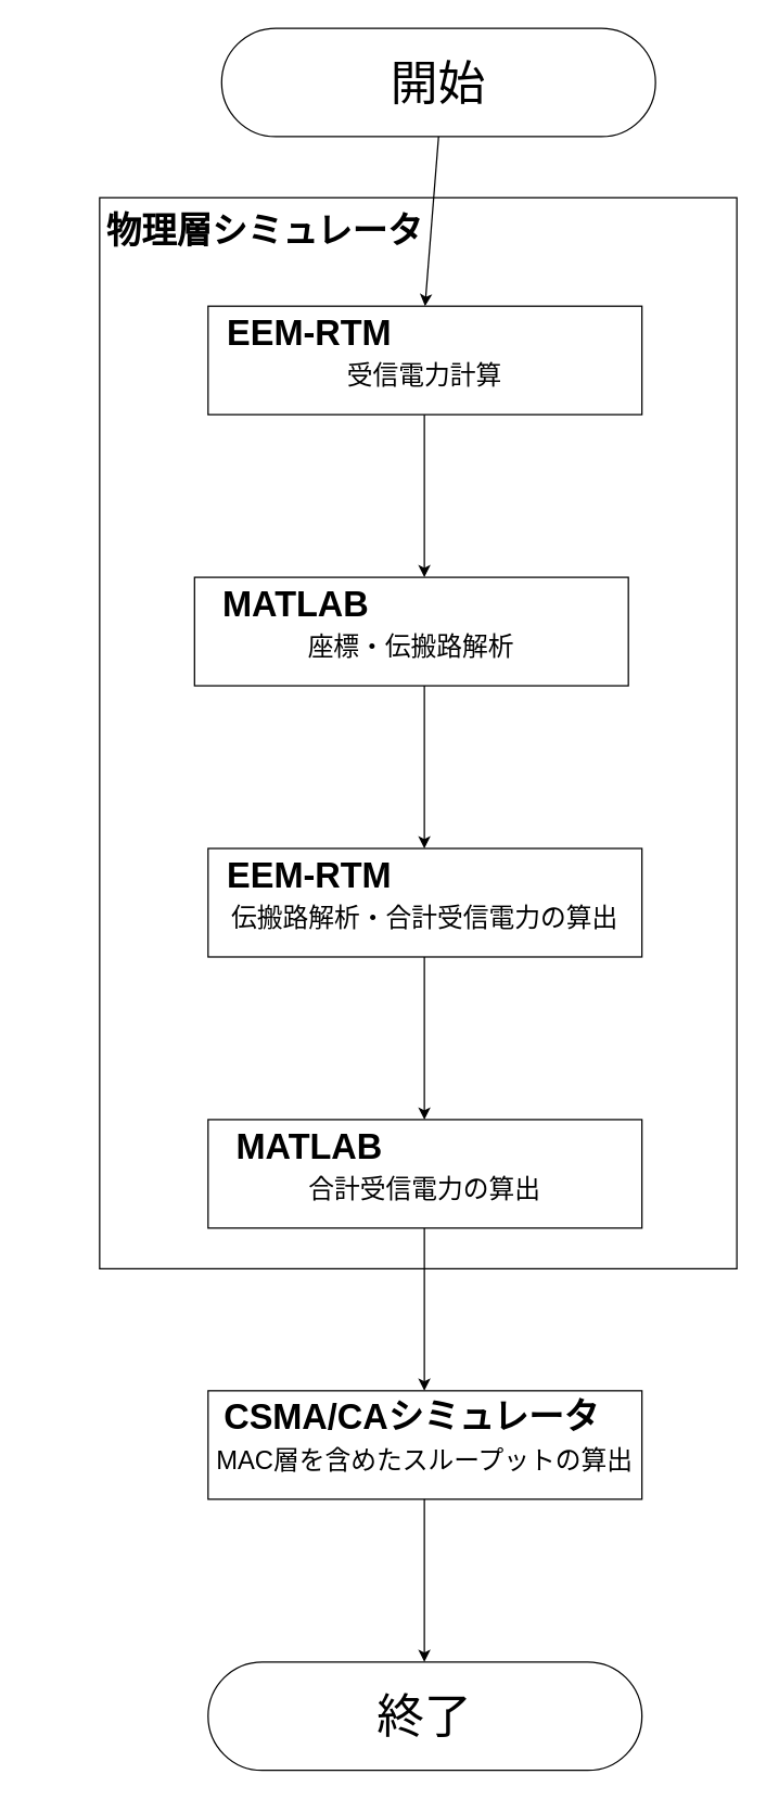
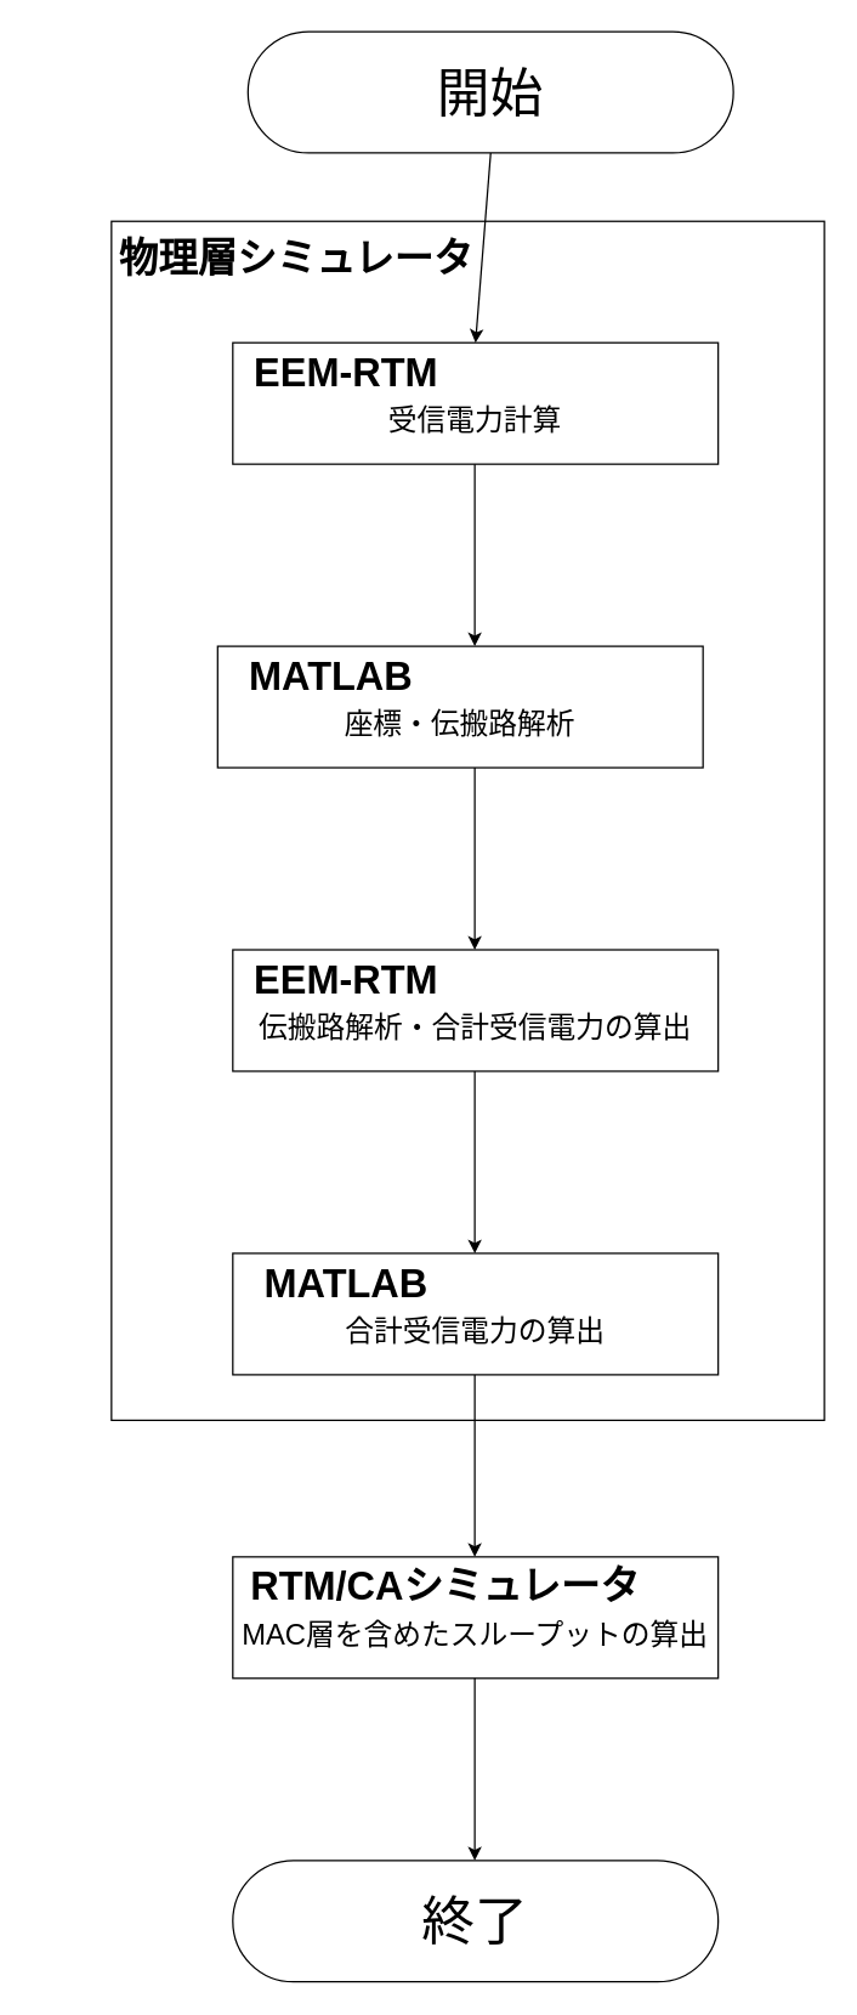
  <mxCell id="0" />
  <mxCell id="1" parent="0" />
  <mxCell id="2" value="" style="rounded=0;whiteSpace=wrap;html=1;fillColor=none;" vertex="1" parent="1"><mxGeometry x="73" y="145" width="470" height="790" as="geometry" /></mxCell>
  <mxCell id="3" value="&lt;font style=&quot;font-size: 35px;&quot;&gt;開始&lt;/font&gt;" style="html=1;dashed=0;whiteSpace=wrap;shape=mxgraph.dfd.start;fillColor=none;" vertex="1" parent="1"><mxGeometry x="163" y="20" width="320" height="80" as="geometry" /></mxCell>
  <mxCell id="4" value="&lt;span style=&quot;font-size: 35px;&quot;&gt;終了&lt;/span&gt;" style="html=1;dashed=0;whiteSpace=wrap;shape=mxgraph.dfd.start;fillColor=none;" vertex="1" parent="1"><mxGeometry x="153" y="1225" width="320" height="80" as="geometry" /></mxCell>
  <mxCell id="5" value="" style="endArrow=classic;html=1;rounded=0;exitX=0.5;exitY=0.5;exitDx=0;exitDy=40;exitPerimeter=0;" edge="1" parent="1" source="3"><mxGeometry width="50" height="50" relative="1" as="geometry"><mxPoint x="613" y="665" as="sourcePoint" /><mxPoint x="313" y="225" as="targetPoint" /></mxGeometry></mxCell>
  <mxCell id="6" value="&lt;div&gt;&lt;span style=&quot;background-color: transparent; color: light-dark(rgb(0, 0, 0), rgb(255, 255, 255));&quot;&gt;&lt;font style=&quot;font-size: 19px;&quot;&gt;&lt;br&gt;&lt;/font&gt;&lt;/span&gt;&lt;/div&gt;&lt;span style=&quot;background-color: transparent; color: light-dark(rgb(0, 0, 0), rgb(255, 255, 255));&quot;&gt;&lt;font style=&quot;font-size: 19px;&quot;&gt;受信電力計算&lt;/font&gt;&lt;/span&gt;" style="rounded=0;whiteSpace=wrap;html=1;fillColor=none;align=center;" vertex="1" parent="1"><mxGeometry x="153" y="225" width="320" height="80" as="geometry" /></mxCell>
  <mxCell id="7" value="&lt;b&gt;&lt;font style=&quot;font-size: 26px;&quot;&gt;EEM-RTM&lt;/font&gt;&lt;/b&gt;" style="text;html=1;align=center;verticalAlign=middle;whiteSpace=wrap;rounded=0;" vertex="1" parent="1"><mxGeometry x="153" y="225" width="150" height="40" as="geometry" /></mxCell>
  <mxCell id="8" value="" style="endArrow=classic;html=1;rounded=0;exitX=0.5;exitY=0.5;exitDx=0;exitDy=40;exitPerimeter=0;" edge="1" parent="1"><mxGeometry width="50" height="50" relative="1" as="geometry"><mxPoint x="312.52" y="305" as="sourcePoint" /><mxPoint x="312.52" y="425" as="targetPoint" /></mxGeometry></mxCell>
  <mxCell id="9" value="&lt;div&gt;&lt;span style=&quot;background-color: transparent; color: light-dark(rgb(0, 0, 0), rgb(255, 255, 255));&quot;&gt;&lt;font style=&quot;font-size: 19px;&quot;&gt;&lt;br&gt;&lt;/font&gt;&lt;/span&gt;&lt;/div&gt;&lt;span style=&quot;background-color: transparent; color: light-dark(rgb(0, 0, 0), rgb(255, 255, 255));&quot;&gt;&lt;font style=&quot;font-size: 19px;&quot;&gt;座標・伝搬路解析&lt;/font&gt;&lt;/span&gt;" style="rounded=0;whiteSpace=wrap;html=1;fillColor=none;align=center;" vertex="1" parent="1"><mxGeometry x="143" y="425" width="320" height="80" as="geometry" /></mxCell>
  <mxCell id="10" value="&lt;b&gt;&lt;font style=&quot;font-size: 26px;&quot;&gt;MATLAB&lt;/font&gt;&lt;/b&gt;" style="text;html=1;align=center;verticalAlign=middle;whiteSpace=wrap;rounded=0;" vertex="1" parent="1"><mxGeometry x="143" y="425" width="150" height="40" as="geometry" /></mxCell>
  <mxCell id="11" value="" style="endArrow=classic;html=1;rounded=0;exitX=0.5;exitY=0.5;exitDx=0;exitDy=40;exitPerimeter=0;" edge="1" parent="1"><mxGeometry width="50" height="50" relative="1" as="geometry"><mxPoint x="312.52" y="505" as="sourcePoint" /><mxPoint x="312.52" y="625" as="targetPoint" /></mxGeometry></mxCell>
  <mxCell id="12" value="&lt;div&gt;&lt;span style=&quot;background-color: transparent; color: light-dark(rgb(0, 0, 0), rgb(255, 255, 255));&quot;&gt;&lt;font style=&quot;font-size: 19px;&quot;&gt;&lt;br&gt;&lt;/font&gt;&lt;/span&gt;&lt;/div&gt;&lt;span style=&quot;background-color: transparent; color: light-dark(rgb(0, 0, 0), rgb(255, 255, 255));&quot;&gt;&lt;font style=&quot;font-size: 19px;&quot;&gt;伝搬路解析・合計受信電力の算出&lt;/font&gt;&lt;/span&gt;" style="rounded=0;whiteSpace=wrap;html=1;fillColor=none;align=center;" vertex="1" parent="1"><mxGeometry x="153" y="625" width="320" height="80" as="geometry" /></mxCell>
  <mxCell id="13" value="&lt;b&gt;&lt;font style=&quot;font-size: 26px;&quot;&gt;EEM-RTM&lt;/font&gt;&lt;/b&gt;" style="text;html=1;align=center;verticalAlign=middle;whiteSpace=wrap;rounded=0;" vertex="1" parent="1"><mxGeometry x="153" y="625" width="150" height="40" as="geometry" /></mxCell>
  <mxCell id="14" value="" style="endArrow=classic;html=1;rounded=0;exitX=0.5;exitY=0.5;exitDx=0;exitDy=40;exitPerimeter=0;" edge="1" parent="1"><mxGeometry width="50" height="50" relative="1" as="geometry"><mxPoint x="312.52" y="705" as="sourcePoint" /><mxPoint x="312.52" y="825" as="targetPoint" /></mxGeometry></mxCell>
  <mxCell id="15" value="&lt;div&gt;&lt;span style=&quot;background-color: transparent; color: light-dark(rgb(0, 0, 0), rgb(255, 255, 255));&quot;&gt;&lt;font style=&quot;font-size: 19px;&quot;&gt;&lt;br&gt;&lt;/font&gt;&lt;/span&gt;&lt;/div&gt;&lt;span style=&quot;background-color: transparent; color: light-dark(rgb(0, 0, 0), rgb(255, 255, 255));&quot;&gt;&lt;font style=&quot;font-size: 19px;&quot;&gt;合計受信電力の算出&lt;/font&gt;&lt;/span&gt;" style="rounded=0;whiteSpace=wrap;html=1;fillColor=none;align=center;" vertex="1" parent="1"><mxGeometry x="153" y="825" width="320" height="80" as="geometry" /></mxCell>
  <mxCell id="16" value="&lt;b&gt;&lt;font style=&quot;font-size: 26px;&quot;&gt;MATLAB&lt;/font&gt;&lt;/b&gt;" style="text;html=1;align=center;verticalAlign=middle;whiteSpace=wrap;rounded=0;" vertex="1" parent="1"><mxGeometry x="153" y="825" width="150" height="40" as="geometry" /></mxCell>
  <mxCell id="17" value="" style="endArrow=classic;html=1;rounded=0;exitX=0.5;exitY=0.5;exitDx=0;exitDy=40;exitPerimeter=0;" edge="1" parent="1"><mxGeometry width="50" height="50" relative="1" as="geometry"><mxPoint x="312.52" y="905" as="sourcePoint" /><mxPoint x="312.52" y="1025" as="targetPoint" /></mxGeometry></mxCell>
  <mxCell id="18" value="&lt;div&gt;&lt;span style=&quot;background-color: transparent; color: light-dark(rgb(0, 0, 0), rgb(255, 255, 255));&quot;&gt;&lt;font style=&quot;font-size: 19px;&quot;&gt;&lt;br&gt;&lt;/font&gt;&lt;/span&gt;&lt;/div&gt;&lt;span style=&quot;background-color: transparent; color: light-dark(rgb(0, 0, 0), rgb(255, 255, 255));&quot;&gt;&lt;font style=&quot;font-size: 19px;&quot;&gt;MAC層を含めたスループットの算出&lt;/font&gt;&lt;/span&gt;" style="rounded=0;whiteSpace=wrap;html=1;fillColor=none;align=center;" vertex="1" parent="1"><mxGeometry x="153" y="1025" width="320" height="80" as="geometry" /></mxCell>
- <mxCell id="19" value="&lt;b&gt;&lt;font style=&quot;font-size: 26px;&quot;&gt;CSMA/CAシミュレータ&lt;/font&gt;&lt;/b&gt;" style="text;html=1;align=left;verticalAlign=middle;whiteSpace=wrap;rounded=0;" vertex="1" parent="1"><mxGeometry x="163" y="1025" width="300" height="40" as="geometry" /></mxCell>
+ <mxCell id="19" value="&lt;b&gt;&lt;font style=&quot;font-size: 26px;&quot;&gt;RTM/CAシミュレータ&lt;/font&gt;&lt;/b&gt;" style="text;html=1;align=left;verticalAlign=middle;whiteSpace=wrap;rounded=0;" vertex="1" parent="1"><mxGeometry x="163" y="1025" width="300" height="40" as="geometry" /></mxCell>
  <mxCell id="20" value="" style="endArrow=classic;html=1;rounded=0;exitX=0.5;exitY=0.5;exitDx=0;exitDy=40;exitPerimeter=0;" edge="1" parent="1"><mxGeometry width="50" height="50" relative="1" as="geometry"><mxPoint x="312.52" y="1105" as="sourcePoint" /><mxPoint x="312.52" y="1225" as="targetPoint" /></mxGeometry></mxCell>
  <mxCell id="21" value="&lt;font style=&quot;font-size: 26px;&quot;&gt;&lt;b style=&quot;&quot;&gt;物理層シミュレータ&lt;/b&gt;&lt;/font&gt;" style="text;html=1;align=center;verticalAlign=middle;whiteSpace=wrap;rounded=0;" vertex="1" parent="1"><mxGeometry x="20" y="155" width="350" height="30" as="geometry" /></mxCell>
